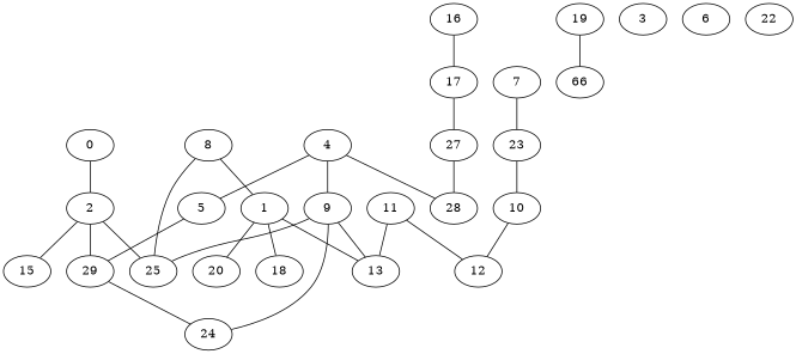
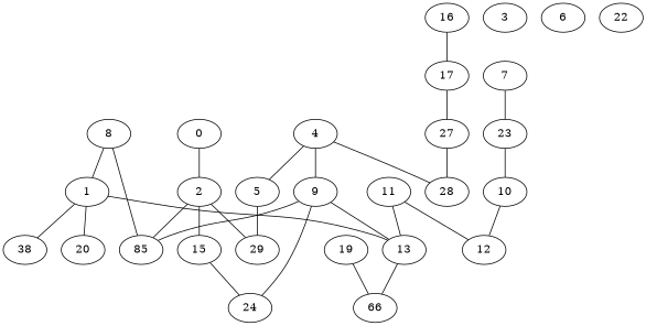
  graph {
    0
    2
    15
-   25
+   25 [label=85]
    29
    1
    13
-   18
+   18 [label=38]
    20
    n10 [label=66]
    24
    19
    3
    4
    5
    9
    28
    6
    7
    23
    10
    12
    8
    11
    27
    16
    17
    22
    0 -- 2
    2 -- 15
    2 -- 25
    2 -- 29
-   29 -- 24
+   15 -- 24
    1 -- 13
    1 -- 18
    1 -- 20
+   13 -- n10
    19 -- n10
    4 -- 5
    4 -- 9
    4 -- 28
    5 -- 29
    9 -- 25
    9 -- 13
    9 -- 24
    7 -- 23
    23 -- 10
    10 -- 12
    8 -- 25
    8 -- 1
    11 -- 13
    11 -- 12
    27 -- 28
    16 -- 17
    17 -- 27
  }
